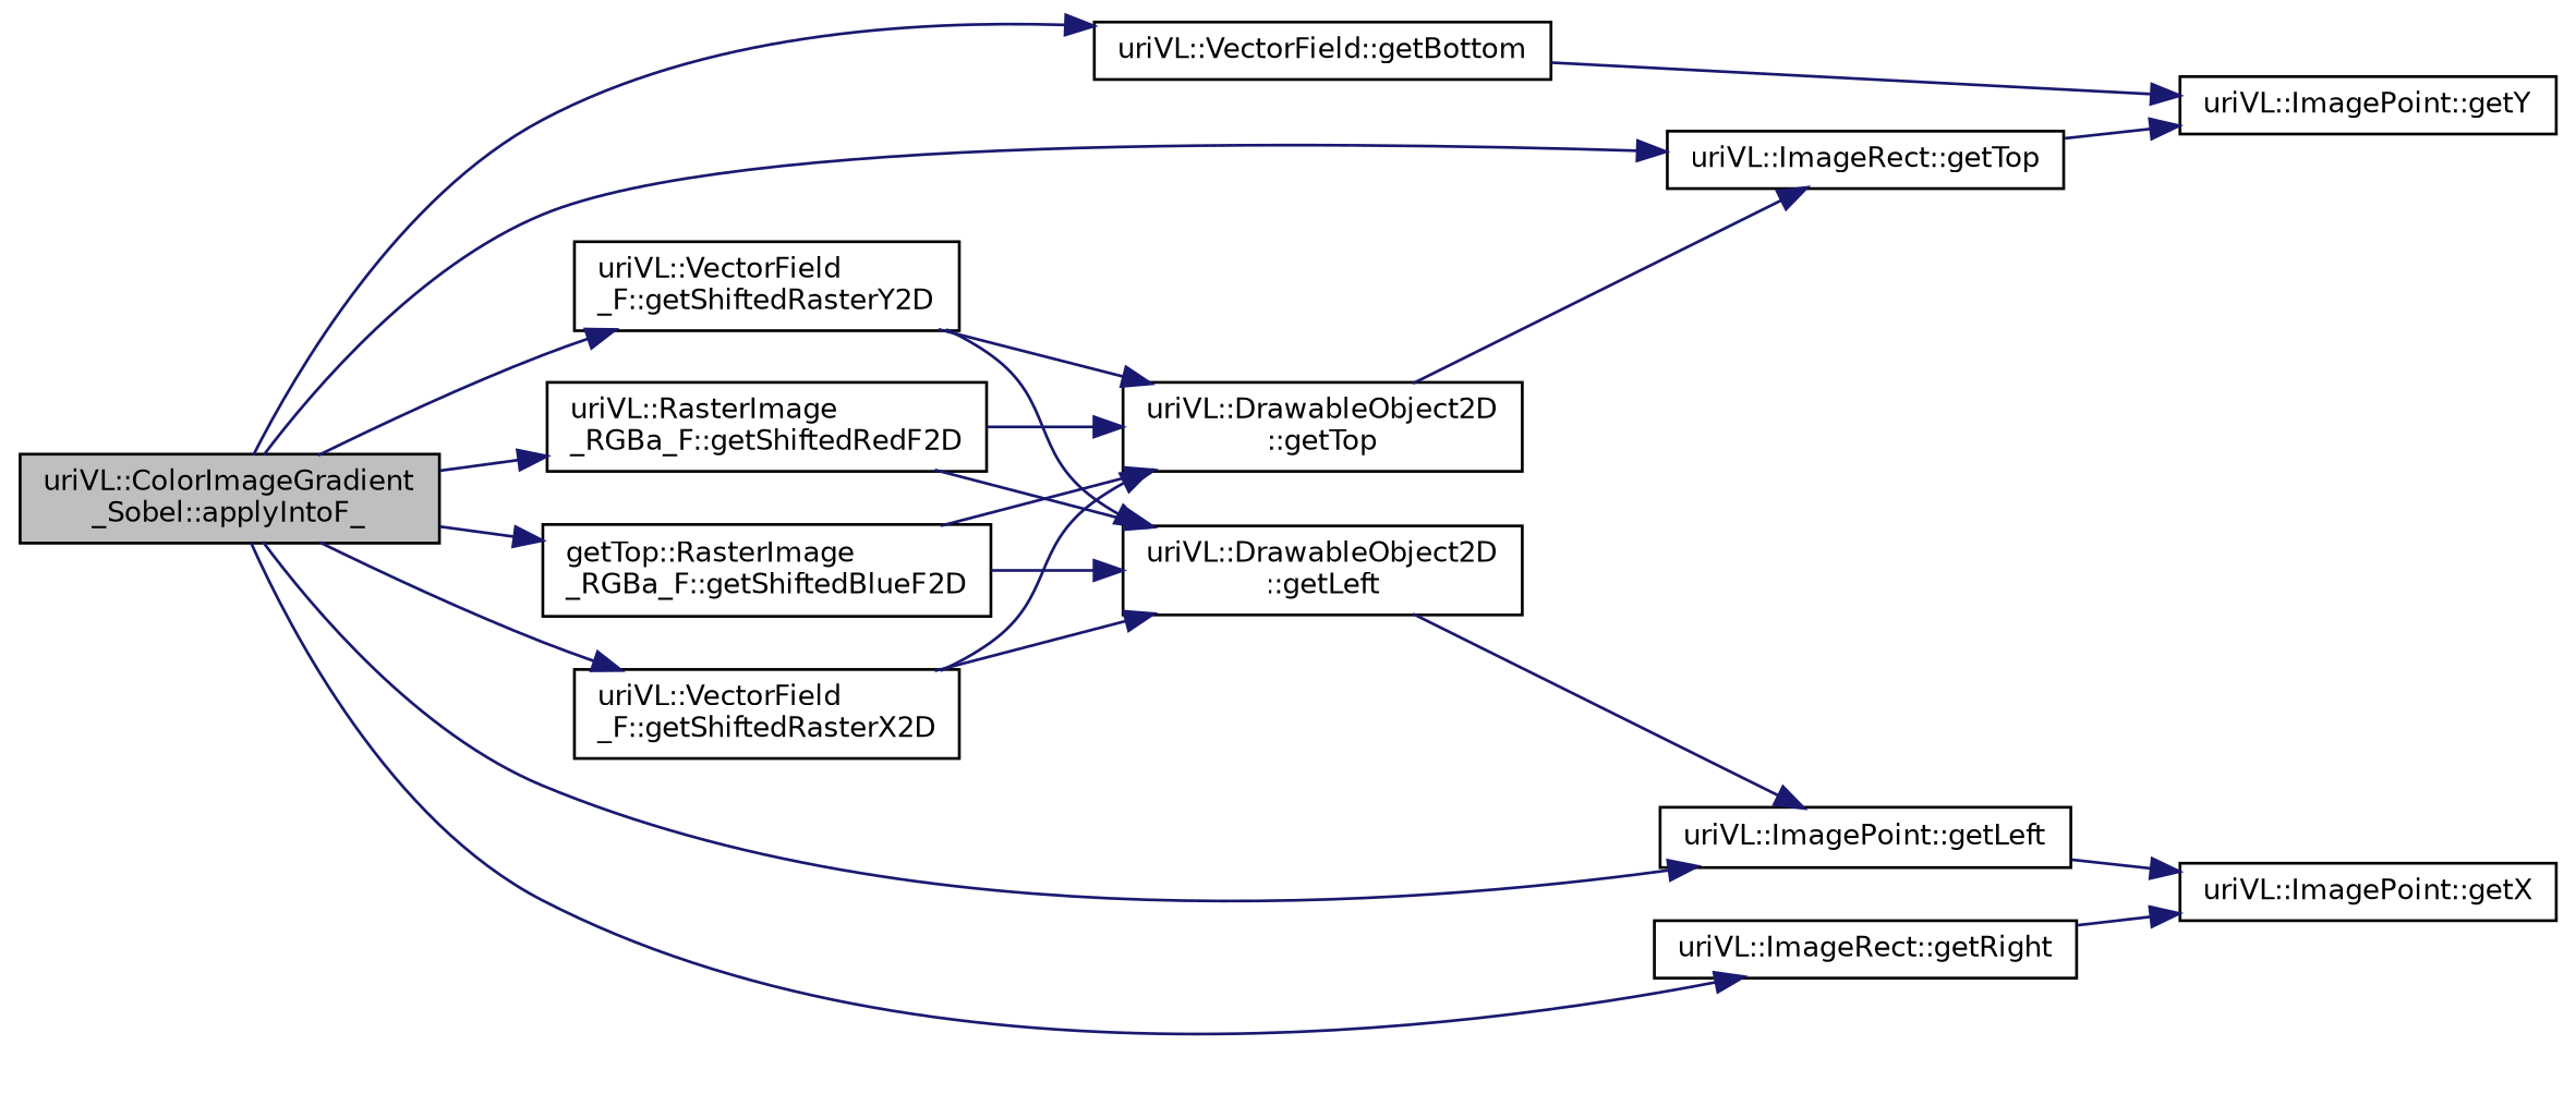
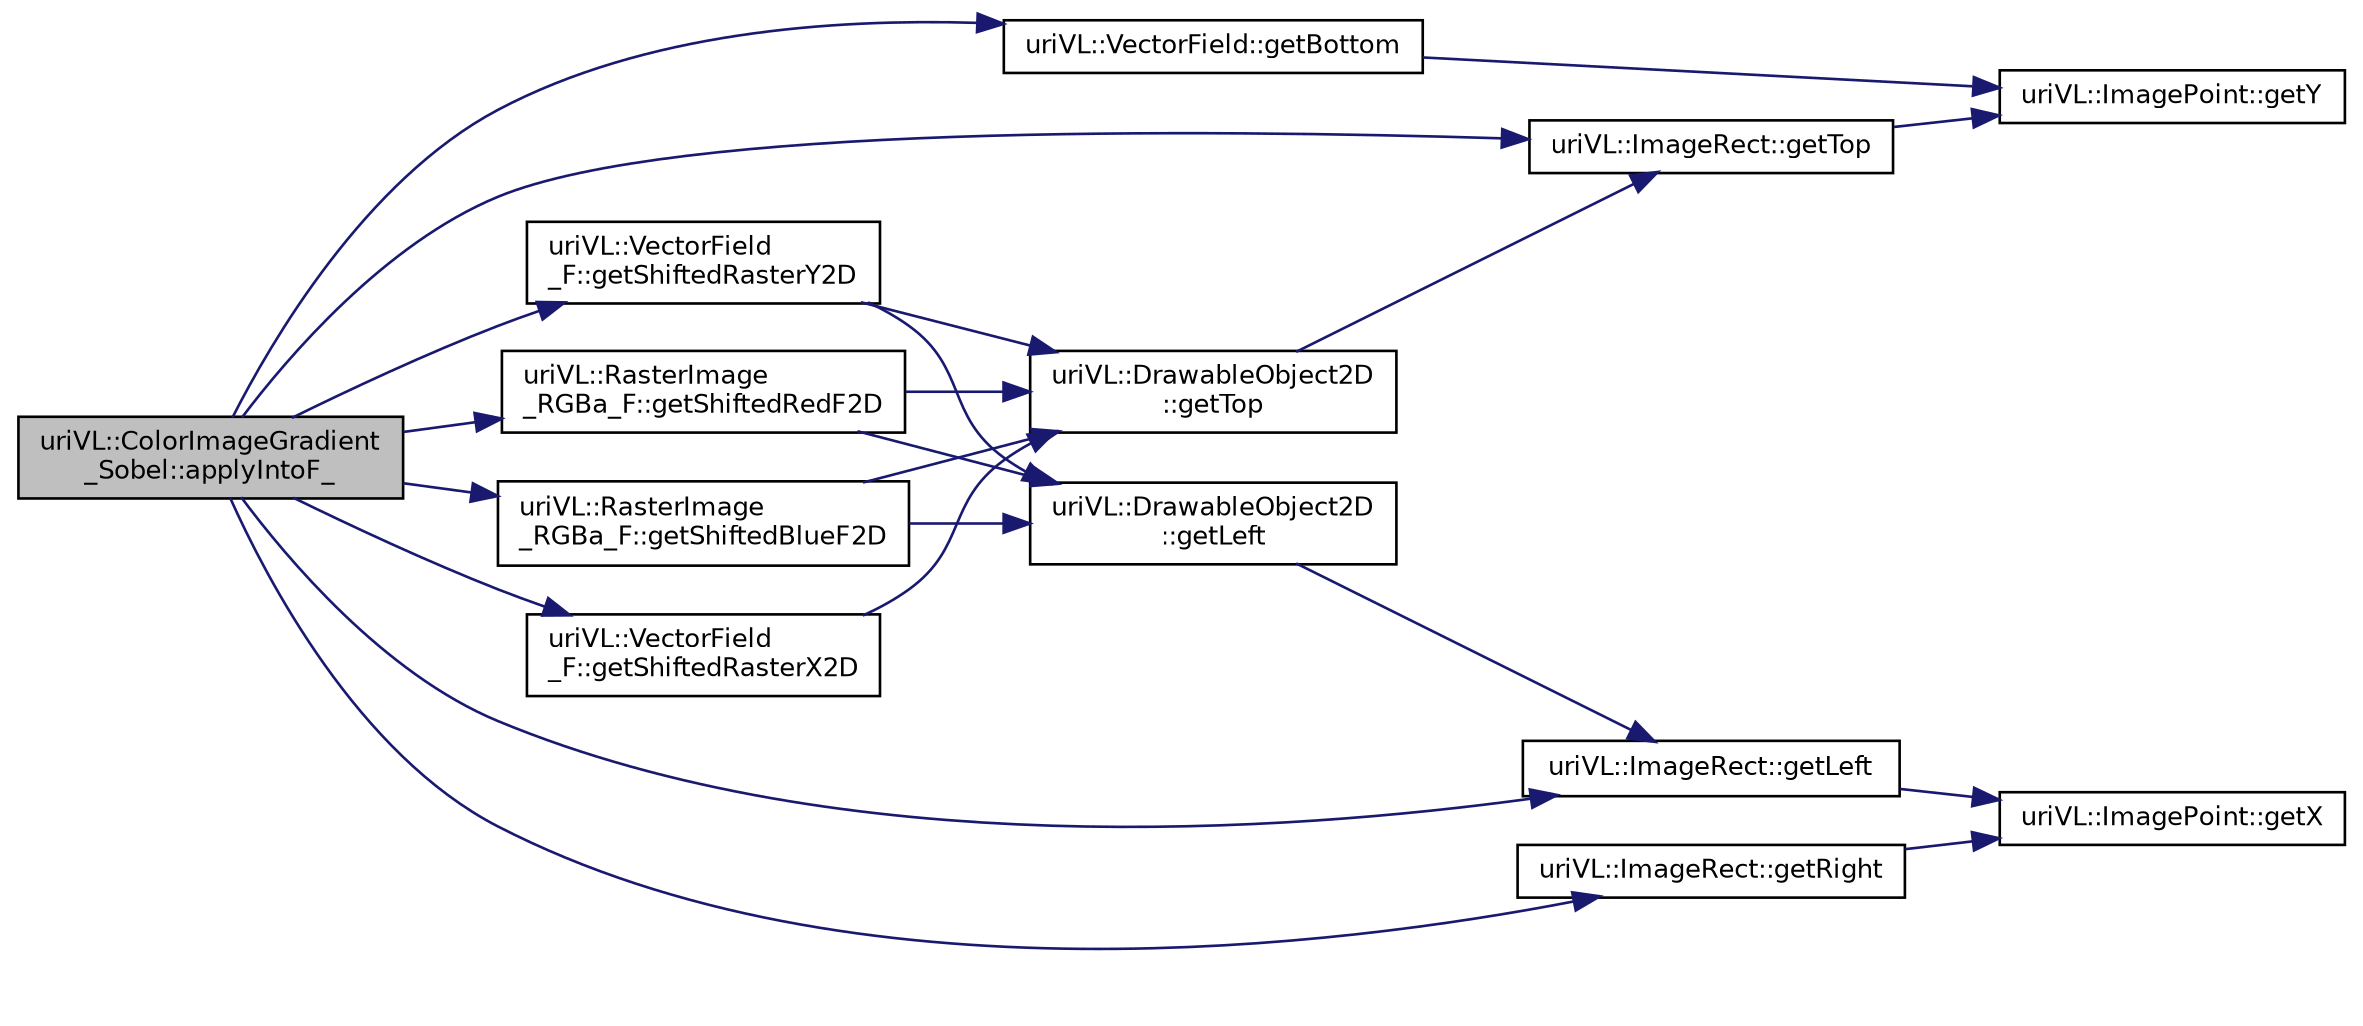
  digraph {
    rankdir=LR
    node [color=black fillcolor=white fontname=Helvetica fontsize=10 shape=record style=filled]
    edge [color=midnightblue fontname=Helvetica fontsize=10 labelfontname=Helvetica labelfontsize=10 style=solid]
    n1 [fillcolor=grey75 fontcolor=black height=0.2 label="uriVL::ColorImageGradient\l_Sobel::applyIntoF_" width=0.4]
    n2 [height=0.2 label="uriVL::VectorField::getBottom" width=0.4]
-   n3 [height=0.2 label="uriVL::ImagePoint::getLeft" width=0.4]
+   n3 [height=0.2 label="uriVL::ImageRect::getLeft" width=0.4]
    n4 [height=0.2 label="uriVL::ImageRect::getRight" width=0.4]
-   n5 [height=0.2 label="getTop::RasterImage\l_RGBa_F::getShiftedBlueF2D" width=0.4]
+   n5 [height=0.2 label="uriVL::RasterImage\l_RGBa_F::getShiftedBlueF2D" width=0.4]
    n6 [height=0.2 label="uriVL::ImageRect::getTop" width=0.4]
    n7 [height=0.2 label="uriVL::VectorField\l_F::getShiftedRasterX2D" width=0.4]
    n8 [height=0.2 label="uriVL::VectorField\l_F::getShiftedRasterY2D" width=0.4]
    n9 [height=0.2 label="uriVL::RasterImage\l_RGBa_F::getShiftedRedF2D" width=0.4]
    n10 [height=0.2 label="uriVL::ImagePoint::getY" width=0.4]
    n11 [height=0.2 label="uriVL::ImagePoint::getX" width=0.4]
    n12 [height=0.2 label="uriVL::DrawableObject2D\l::getTop" width=0.4]
    n13 [height=0.2 label="uriVL::DrawableObject2D\l::getLeft" width=0.4]
    n1 -> n2
    n1 -> n3
    n1 -> n4
    n1 -> n5
    n1 -> n6
    n1 -> n7
    n1 -> n8
    n1 -> n9
    n2 -> n10
    n3 -> n11
    n4 -> n11
    n5 -> n12
    n5 -> n13
    n6 -> n10
    n7 -> n12
-   n7 -> n13
    n8 -> n12
    n8 -> n13
    n9 -> n12
    n9 -> n13
    n12 -> n6
    n13 -> n3
  }
